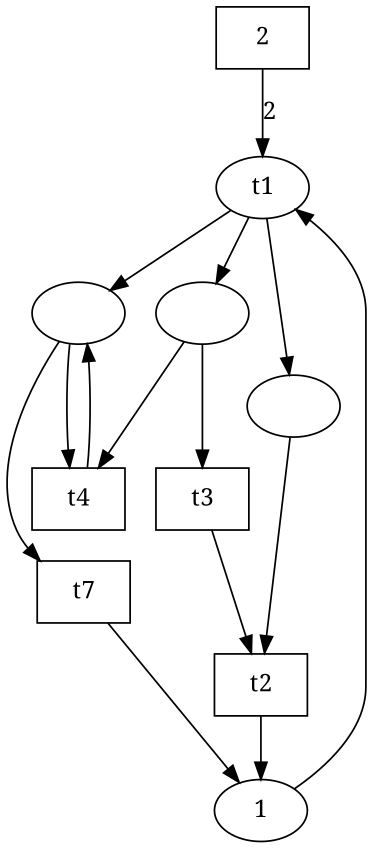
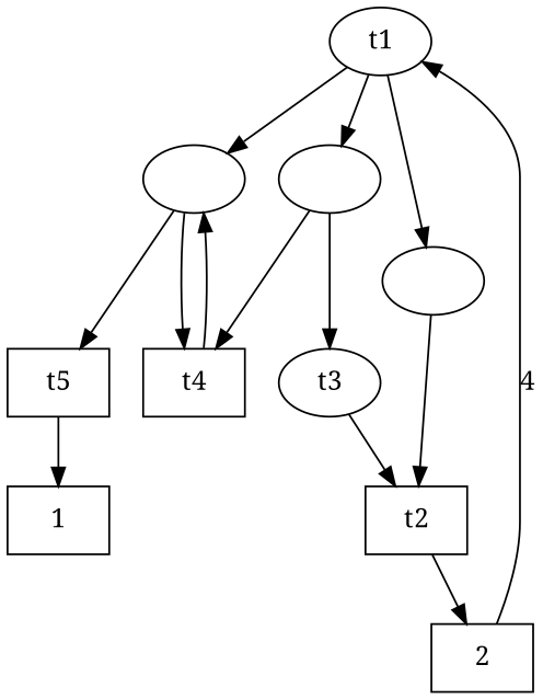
  digraph {
    fontname="Noto Serif"
    node [fontname="Noto Serif" shape=box]
    edge [fontname="Noto Serif"]
    t1 [shape=ellipse]
    n2 [label=" " shape=""]
    n3 [label=" " shape=""]
    n4 [label=" " shape=""]
    t4
-   t5 [label=t7]
+   t5
    t2
-   t3
+   t3 [shape=ellipse]
    n9 [label=2]
-   n10 [label=1 shape=""]
+   n10 [label=1]
    t1 -> n2
    t1 -> n3
    t1 -> n4
    n2 -> t4
    n2 -> t5
    n3 -> t2
    n4 -> t4
    n4 -> t3
    t4 -> n2
    t5 -> n10
-   t2 -> n10
+   t2 -> n9
    t3 -> t2
-   n9 -> t1 [label=2]
-   n10 -> t1
+   n9 -> t1 [label=4]
  }
